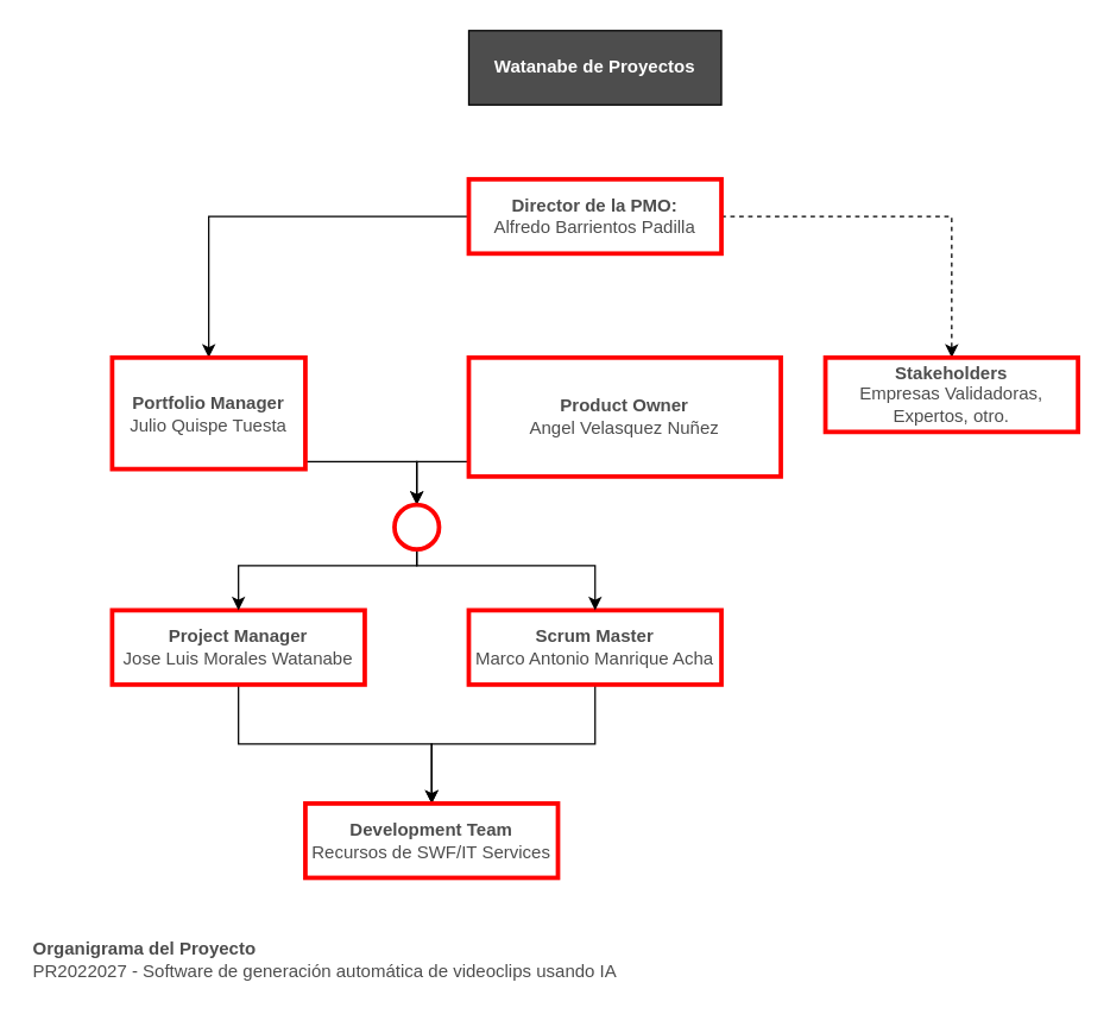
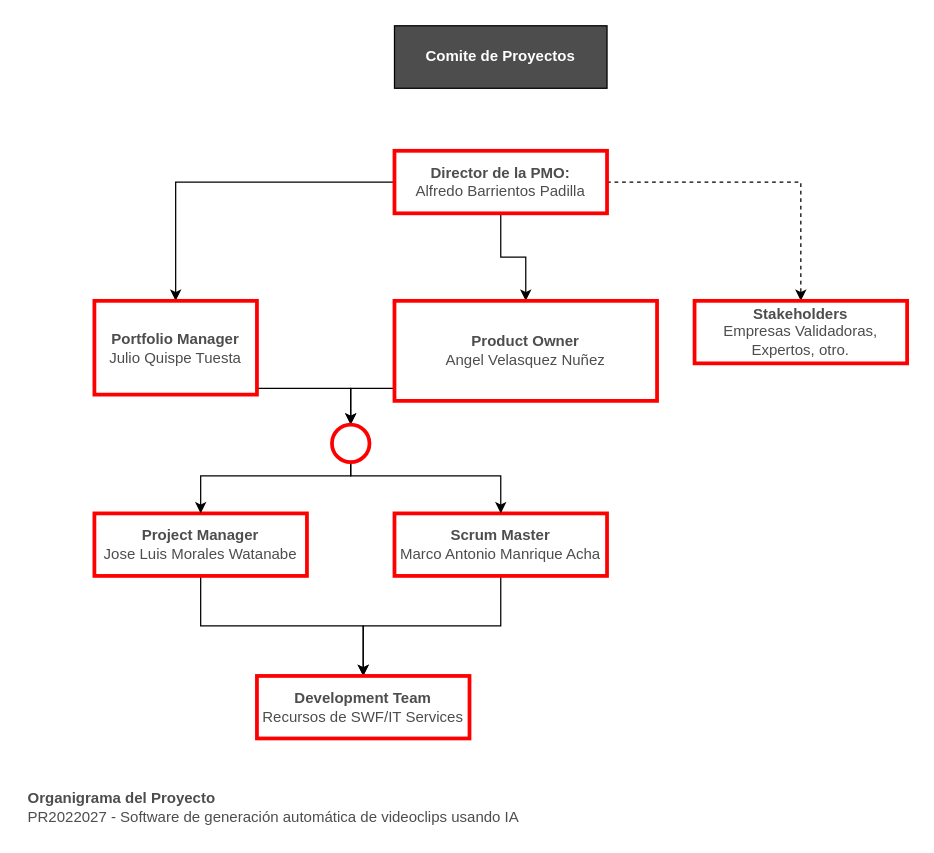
  <mxCell id="0" />
  <mxCell id="1" parent="0" />
- <mxCell id="2" value="Watanabe de Proyectos" style="rounded=0;whiteSpace=wrap;html=1;fontStyle=1;fontColor=#FFFFFF;fillColor=#4D4D4D;" vertex="1" parent="1"><mxGeometry x="315" y="20" width="170" height="50" as="geometry" /></mxCell>
+ <mxCell id="2" value="Comite de Proyectos" style="rounded=0;whiteSpace=wrap;html=1;fontStyle=1;fontColor=#FFFFFF;fillColor=#4D4D4D;" vertex="1" parent="1"><mxGeometry x="315" y="20" width="170" height="50" as="geometry" /></mxCell>
+ <mxCell id="3" value="" style="edgeStyle=orthogonalEdgeStyle;rounded=0;orthogonalLoop=1;jettySize=auto;html=1;fontColor=#4D4D4D;" edge="1" parent="1" source="6" target="10"><mxGeometry relative="1" as="geometry" /></mxCell>
  <mxCell id="4" style="edgeStyle=orthogonalEdgeStyle;rounded=0;orthogonalLoop=1;jettySize=auto;html=1;entryX=0.5;entryY=0;entryDx=0;entryDy=0;fontColor=#4D4D4D;dashed=1;" edge="1" parent="1" source="6" target="16"><mxGeometry relative="1" as="geometry" /></mxCell>
  <mxCell id="5" style="edgeStyle=orthogonalEdgeStyle;rounded=0;orthogonalLoop=1;jettySize=auto;html=1;entryX=0.5;entryY=0;entryDx=0;entryDy=0;fontColor=#4D4D4D;" edge="1" parent="1" source="6" target="8"><mxGeometry relative="1" as="geometry" /></mxCell>
  <mxCell id="6" value="Director de la PMO:&lt;br&gt;&lt;span style=&quot;font-weight: normal;&quot;&gt;Alfredo Barrientos Padilla&lt;br&gt;&lt;/span&gt;" style="rounded=0;whiteSpace=wrap;html=1;fontStyle=1;fontColor=#4D4D4D;fillColor=#FFFFFF;strokeWidth=3;strokeColor=#FF0000;" vertex="1" parent="1"><mxGeometry x="315" y="120" width="170" height="50" as="geometry" /></mxCell>
  <mxCell id="7" style="edgeStyle=orthogonalEdgeStyle;rounded=0;orthogonalLoop=1;jettySize=auto;html=1;entryX=0.5;entryY=0;entryDx=0;entryDy=0;fontColor=#4D4D4D;" edge="1" parent="1" source="8" target="19"><mxGeometry relative="1" as="geometry"><Array as="points"><mxPoint x="160" y="310" /><mxPoint x="280" y="310" /></Array></mxGeometry></mxCell>
  <mxCell id="8" value="Portfolio Manager&lt;br&gt;&lt;span style=&quot;font-weight: normal;&quot;&gt;Julio Quispe Tuesta&lt;br&gt;&lt;/span&gt;" style="rounded=0;whiteSpace=wrap;html=1;fontStyle=1;fontColor=#4D4D4D;fillColor=#FFFFFF;strokeWidth=3;strokeColor=#FF0000;" vertex="1" parent="1"><mxGeometry x="75" y="240" width="130" height="75" as="geometry" /></mxCell>
  <mxCell id="9" style="edgeStyle=orthogonalEdgeStyle;rounded=0;orthogonalLoop=1;jettySize=auto;html=1;fontColor=#4D4D4D;entryX=0.5;entryY=0;entryDx=0;entryDy=0;" edge="1" parent="1" source="10" target="19"><mxGeometry relative="1" as="geometry"><mxPoint x="400" y="400" as="targetPoint" /><Array as="points"><mxPoint x="400" y="310" /><mxPoint x="280" y="310" /></Array></mxGeometry></mxCell>
  <mxCell id="10" value="Product Owner&lt;br&gt;&lt;span style=&quot;font-weight: normal;&quot;&gt;Angel Velasquez Nuñez&lt;br&gt;&lt;/span&gt;" style="rounded=0;whiteSpace=wrap;html=1;fontStyle=1;fontColor=#4D4D4D;fillColor=#FFFFFF;strokeWidth=3;strokeColor=#FF0000;" vertex="1" parent="1"><mxGeometry x="315" y="240" width="210" height="80" as="geometry" /></mxCell>
  <mxCell id="11" style="edgeStyle=orthogonalEdgeStyle;rounded=0;orthogonalLoop=1;jettySize=auto;html=1;entryX=0.5;entryY=0;entryDx=0;entryDy=0;fontColor=#4D4D4D;" edge="1" parent="1" source="12" target="15"><mxGeometry relative="1" as="geometry" /></mxCell>
  <mxCell id="12" value="Project Manager&lt;br&gt;&lt;span style=&quot;font-weight: normal;&quot;&gt;Jose Luis Morales Watanabe&lt;br&gt;&lt;/span&gt;" style="rounded=0;whiteSpace=wrap;html=1;fontStyle=1;fontColor=#4D4D4D;fillColor=#FFFFFF;strokeWidth=3;strokeColor=#FF0000;" vertex="1" parent="1"><mxGeometry x="75" y="410" width="170" height="50" as="geometry" /></mxCell>
  <mxCell id="13" style="edgeStyle=orthogonalEdgeStyle;rounded=0;orthogonalLoop=1;jettySize=auto;html=1;entryX=0.5;entryY=0;entryDx=0;entryDy=0;fontColor=#4D4D4D;" edge="1" parent="1" source="14" target="15"><mxGeometry relative="1" as="geometry" /></mxCell>
  <mxCell id="14" value="Scrum Master&lt;br&gt;&lt;span style=&quot;font-weight: normal;&quot;&gt;Marco Antonio Manrique Acha&lt;br&gt;&lt;/span&gt;" style="rounded=0;whiteSpace=wrap;html=1;fontStyle=1;fontColor=#4D4D4D;fillColor=#FFFFFF;strokeWidth=3;strokeColor=#FF0000;" vertex="1" parent="1"><mxGeometry x="315" y="410" width="170" height="50" as="geometry" /></mxCell>
  <mxCell id="15" value="Development Team&lt;br&gt;&lt;span style=&quot;font-weight: normal;&quot;&gt;Recursos de SWF/IT Services&lt;/span&gt;" style="rounded=0;whiteSpace=wrap;html=1;fontStyle=1;fontColor=#4D4D4D;fillColor=#FFFFFF;strokeWidth=3;strokeColor=#FF0000;" vertex="1" parent="1"><mxGeometry x="205" y="540" width="170" height="50" as="geometry" /></mxCell>
  <mxCell id="16" value="Stakeholders&lt;br&gt;&lt;span style=&quot;font-weight: normal;&quot;&gt;Empresas Validadoras, Expertos, otro.&lt;/span&gt;" style="rounded=0;whiteSpace=wrap;html=1;fontStyle=1;fontColor=#4D4D4D;fillColor=#FFFFFF;strokeWidth=3;strokeColor=#FF0000;" vertex="1" parent="1"><mxGeometry x="555" y="240" width="170" height="50" as="geometry" /></mxCell>
  <mxCell id="17" style="edgeStyle=orthogonalEdgeStyle;rounded=0;orthogonalLoop=1;jettySize=auto;html=1;entryX=0.5;entryY=0;entryDx=0;entryDy=0;fontColor=#4D4D4D;" edge="1" parent="1" source="19" target="12"><mxGeometry relative="1" as="geometry"><Array as="points"><mxPoint x="160" y="380" /></Array></mxGeometry></mxCell>
  <mxCell id="18" style="edgeStyle=orthogonalEdgeStyle;rounded=0;orthogonalLoop=1;jettySize=auto;html=1;entryX=0.5;entryY=0;entryDx=0;entryDy=0;fontColor=#4D4D4D;" edge="1" parent="1" source="19" target="14"><mxGeometry relative="1" as="geometry"><Array as="points"><mxPoint x="400" y="380" /></Array></mxGeometry></mxCell>
  <mxCell id="19" value="" style="ellipse;whiteSpace=wrap;html=1;strokeColor=#FF0000;strokeWidth=3;fontColor=#4D4D4D;fillColor=#FFFFFF;" vertex="1" parent="1"><mxGeometry x="265" y="339" width="30" height="30" as="geometry" /></mxCell>
  <mxCell id="20" value="&lt;b&gt;Organigrama del Proyecto&lt;br&gt;&lt;/b&gt;PR2022027 -&amp;nbsp;Software de generación automática de videoclips usando IA" style="text;html=1;strokeColor=none;fillColor=none;align=left;verticalAlign=middle;whiteSpace=wrap;rounded=0;strokeWidth=3;fontColor=#4D4D4D;" vertex="1" parent="1"><mxGeometry x="20" y="630" width="520" height="30" as="geometry" /></mxCell>
